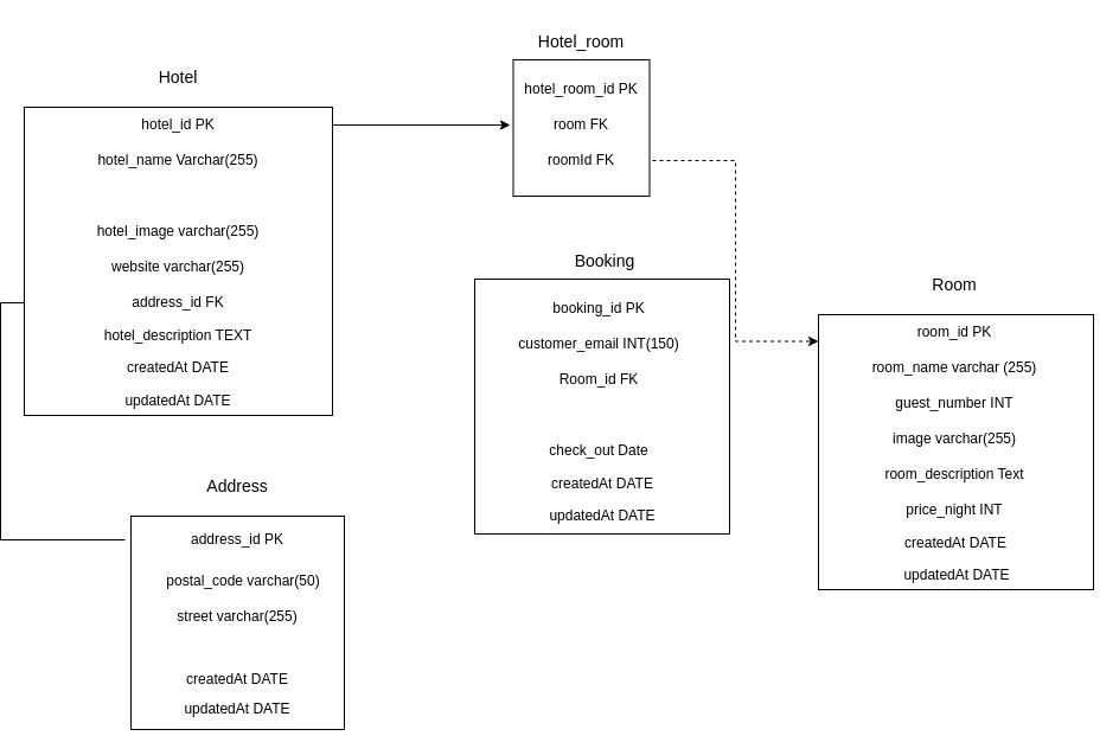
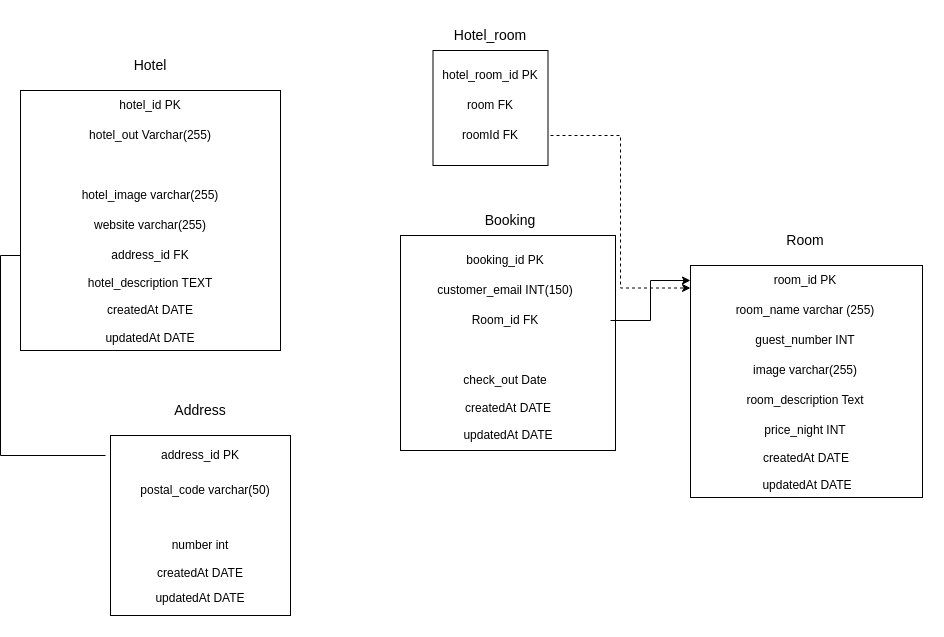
  <mxCell id="0" />
  <mxCell id="1" parent="0" />
  <mxCell id="2" value="&lt;div&gt;&lt;br&gt;&lt;/div&gt;" style="whiteSpace=wrap;html=1;aspect=fixed;align=left;" parent="1" vertex="1"><mxGeometry x="20" y="90" width="260" height="260" as="geometry" /></mxCell>
  <mxCell id="3" value="&lt;font style=&quot;font-size: 14px;&quot;&gt;Hotel&lt;/font&gt;" style="text;html=1;align=center;verticalAlign=middle;whiteSpace=wrap;rounded=0;" parent="1" vertex="1"><mxGeometry x="20" y="50" width="260" height="30" as="geometry" /></mxCell>
- <mxCell id="4" style="edgeStyle=orthogonalEdgeStyle;rounded=0;orthogonalLoop=1;jettySize=auto;html=1;exitX=1;exitY=0.5;exitDx=0;exitDy=0;" parent="1" source="5" target="28" edge="1"><mxGeometry relative="1" as="geometry" /></mxCell>
  <mxCell id="5" value="hotel_id PK" style="text;html=1;align=center;verticalAlign=middle;whiteSpace=wrap;rounded=0;" parent="1" vertex="1"><mxGeometry x="20" y="90" width="260" height="30" as="geometry" /></mxCell>
- <mxCell id="6" value="hotel_name Varchar(255)" style="text;html=1;align=center;verticalAlign=middle;whiteSpace=wrap;rounded=0;" parent="1" vertex="1"><mxGeometry x="20" y="120" width="260" height="30" as="geometry" /></mxCell>
+ <mxCell id="6" value="hotel_out Varchar(255)" style="text;html=1;align=center;verticalAlign=middle;whiteSpace=wrap;rounded=0;" parent="1" vertex="1"><mxGeometry x="20" y="120" width="260" height="30" as="geometry" /></mxCell>
  <mxCell id="7" value="website varchar(255)" style="text;html=1;align=center;verticalAlign=middle;whiteSpace=wrap;rounded=0;" parent="1" vertex="1"><mxGeometry x="20" y="210" width="260" height="30" as="geometry" /></mxCell>
  <mxCell id="8" style="edgeStyle=orthogonalEdgeStyle;rounded=0;orthogonalLoop=1;jettySize=auto;html=1;exitX=0;exitY=0.5;exitDx=0;exitDy=0;entryX=0;entryY=0.5;entryDx=0;entryDy=0;endArrow=none;" edge="1" parent="1" source="9" target="13"><mxGeometry relative="1" as="geometry" /></mxCell>
  <mxCell id="9" value="address_id FK" style="text;html=1;align=center;verticalAlign=middle;whiteSpace=wrap;rounded=0;" parent="1" vertex="1"><mxGeometry x="20" y="240" width="260" height="30" as="geometry" /></mxCell>
  <mxCell id="10" value="hotel_image varchar(255)" style="text;html=1;align=center;verticalAlign=middle;whiteSpace=wrap;rounded=0;" parent="1" vertex="1"><mxGeometry x="20" y="180" width="260" height="30" as="geometry" /></mxCell>
  <mxCell id="11" value="&lt;div&gt;&lt;br&gt;&lt;/div&gt;" style="whiteSpace=wrap;html=1;aspect=fixed;align=left;" parent="1" vertex="1"><mxGeometry x="110" y="435" width="180" height="180" as="geometry" /></mxCell>
  <mxCell id="12" value="&lt;font style=&quot;font-size: 14px;&quot;&gt;Address&lt;/font&gt;" style="text;html=1;align=center;verticalAlign=middle;whiteSpace=wrap;rounded=0;" parent="1" vertex="1"><mxGeometry x="110" y="395" width="180" height="30" as="geometry" /></mxCell>
  <mxCell id="13" value="address_id PK" style="text;html=1;align=center;verticalAlign=middle;whiteSpace=wrap;rounded=0;" parent="1" vertex="1"><mxGeometry x="105" y="440" width="190" height="30" as="geometry" /></mxCell>
  <mxCell id="14" value="postal_code varchar(50)" style="text;html=1;align=center;verticalAlign=middle;whiteSpace=wrap;rounded=0;" parent="1" vertex="1"><mxGeometry x="115" y="475" width="180" height="30" as="geometry" /></mxCell>
- <mxCell id="15" value="street varchar(255)" style="text;html=1;align=center;verticalAlign=middle;whiteSpace=wrap;rounded=0;" parent="1" vertex="1"><mxGeometry x="115" y="505" width="170" height="30" as="geometry" /></mxCell>
+ <mxCell id="16" value="number int" style="text;html=1;align=center;verticalAlign=middle;whiteSpace=wrap;rounded=0;" parent="1" vertex="1"><mxGeometry x="115" y="535" width="170" height="20" as="geometry" /></mxCell>
  <mxCell id="17" value="&lt;div&gt;&lt;br&gt;&lt;/div&gt;" style="whiteSpace=wrap;html=1;aspect=fixed;align=left;" parent="1" vertex="1"><mxGeometry x="690" y="265" width="232" height="232" as="geometry" /></mxCell>
  <mxCell id="18" value="&lt;font style=&quot;font-size: 14px;&quot;&gt;Room&lt;/font&gt;" style="text;html=1;align=center;verticalAlign=middle;whiteSpace=wrap;rounded=0;" parent="1" vertex="1"><mxGeometry x="690" y="225" width="230" height="30" as="geometry" /></mxCell>
  <mxCell id="19" value="room_id PK" style="text;html=1;align=center;verticalAlign=middle;whiteSpace=wrap;rounded=0;" parent="1" vertex="1"><mxGeometry x="690" y="265" width="230" height="30" as="geometry" /></mxCell>
  <mxCell id="20" value="room_name varchar (255)" style="text;html=1;align=center;verticalAlign=middle;whiteSpace=wrap;rounded=0;" parent="1" vertex="1"><mxGeometry x="690" y="295" width="230" height="30" as="geometry" /></mxCell>
  <mxCell id="21" value="guest_number INT" style="text;html=1;align=center;verticalAlign=middle;whiteSpace=wrap;rounded=0;" parent="1" vertex="1"><mxGeometry x="690" y="325" width="230" height="30" as="geometry" /></mxCell>
  <mxCell id="22" value="image varchar(255)" style="text;html=1;align=center;verticalAlign=middle;whiteSpace=wrap;rounded=0;" parent="1" vertex="1"><mxGeometry x="690" y="355" width="230" height="30" as="geometry" /></mxCell>
  <mxCell id="23" value="room_description Text" style="text;html=1;align=center;verticalAlign=middle;whiteSpace=wrap;rounded=0;" parent="1" vertex="1"><mxGeometry x="690" y="385" width="230" height="30" as="geometry" /></mxCell>
  <mxCell id="24" value="hotel_description TEXT" style="text;html=1;align=center;verticalAlign=middle;whiteSpace=wrap;rounded=0;" parent="1" vertex="1"><mxGeometry x="20" y="265" width="260" height="35" as="geometry" /></mxCell>
  <mxCell id="25" value="&lt;div&gt;&lt;br&gt;&lt;/div&gt;" style="whiteSpace=wrap;html=1;aspect=fixed;align=left;" parent="1" vertex="1"><mxGeometry x="432.5" y="50" width="115" height="115" as="geometry" /></mxCell>
  <mxCell id="26" value="&lt;span style=&quot;font-size: 14px;&quot;&gt;Hotel_room&lt;/span&gt;" style="text;html=1;align=center;verticalAlign=middle;whiteSpace=wrap;rounded=0;" parent="1" vertex="1"><mxGeometry x="400" y="20" width="180" height="30" as="geometry" /></mxCell>
  <mxCell id="27" value="hotel_room_id PK" style="text;html=1;align=center;verticalAlign=middle;whiteSpace=wrap;rounded=0;" parent="1" vertex="1"><mxGeometry x="430" y="60" width="120" height="30" as="geometry" /></mxCell>
  <mxCell id="28" value="room FK" style="text;html=1;align=center;verticalAlign=middle;whiteSpace=wrap;rounded=0;" parent="1" vertex="1"><mxGeometry x="430" y="90" width="120" height="30" as="geometry" /></mxCell>
  <mxCell id="29" style="edgeStyle=orthogonalEdgeStyle;rounded=0;orthogonalLoop=1;jettySize=auto;html=1;exitX=1;exitY=0.5;exitDx=0;exitDy=0;entryX=0;entryY=0.75;entryDx=0;entryDy=0;dashed=1;" parent="1" source="30" target="19" edge="1"><mxGeometry relative="1" as="geometry" /></mxCell>
  <mxCell id="30" value="roomId FK" style="text;html=1;align=center;verticalAlign=middle;whiteSpace=wrap;rounded=0;" parent="1" vertex="1"><mxGeometry x="430" y="120" width="120" height="30" as="geometry" /></mxCell>
  <mxCell id="31" value="price_night INT" style="text;html=1;align=center;verticalAlign=middle;whiteSpace=wrap;rounded=0;" parent="1" vertex="1"><mxGeometry x="690" y="415" width="230" height="30" as="geometry" /></mxCell>
  <mxCell id="32" value="&lt;div&gt;&lt;br&gt;&lt;/div&gt;" style="whiteSpace=wrap;html=1;aspect=fixed;align=left;" parent="1" vertex="1"><mxGeometry x="400" y="235" width="215" height="215" as="geometry" /></mxCell>
  <mxCell id="33" value="&lt;font style=&quot;font-size: 14px;&quot;&gt;Booking&lt;/font&gt;" style="text;html=1;align=center;verticalAlign=middle;whiteSpace=wrap;rounded=0;" parent="1" vertex="1"><mxGeometry x="405" y="205" width="210" height="30" as="geometry" /></mxCell>
  <mxCell id="34" value="booking_id PK" style="text;html=1;align=center;verticalAlign=middle;whiteSpace=wrap;rounded=0;" parent="1" vertex="1"><mxGeometry x="400" y="245" width="210" height="30" as="geometry" /></mxCell>
  <mxCell id="35" value="customer_email INT(150)" style="text;html=1;align=center;verticalAlign=middle;whiteSpace=wrap;rounded=0;" parent="1" vertex="1"><mxGeometry x="400" y="275" width="210" height="30" as="geometry" /></mxCell>
+ <mxCell id="36" style="edgeStyle=orthogonalEdgeStyle;rounded=0;orthogonalLoop=1;jettySize=auto;html=1;exitX=1;exitY=0.5;exitDx=0;exitDy=0;entryX=0;entryY=0.5;entryDx=0;entryDy=0;" parent="1" source="37" target="19" edge="1"><mxGeometry relative="1" as="geometry" /></mxCell>
  <mxCell id="37" value="Room_id FK" style="text;html=1;align=center;verticalAlign=middle;whiteSpace=wrap;rounded=0;" parent="1" vertex="1"><mxGeometry x="400" y="305" width="210" height="30" as="geometry" /></mxCell>
  <mxCell id="38" value="check_out Date" style="text;html=1;align=center;verticalAlign=middle;whiteSpace=wrap;rounded=0;" parent="1" vertex="1"><mxGeometry x="400" y="365" width="210" height="30" as="geometry" /></mxCell>
  <mxCell id="39" value="createdAt DATE" style="text;html=1;align=center;verticalAlign=middle;whiteSpace=wrap;rounded=0;" vertex="1" parent="1"><mxGeometry x="20" y="300" width="260" height="20" as="geometry" /></mxCell>
  <mxCell id="40" value="updatedAt DATE" style="text;html=1;align=center;verticalAlign=middle;whiteSpace=wrap;rounded=0;" vertex="1" parent="1"><mxGeometry x="20" y="325" width="260" height="25" as="geometry" /></mxCell>
  <mxCell id="41" value="createdAt DATE" style="text;html=1;align=center;verticalAlign=middle;whiteSpace=wrap;rounded=0;" vertex="1" parent="1"><mxGeometry x="105" y="560" width="190" height="25" as="geometry" /></mxCell>
  <mxCell id="42" value="updatedAt DATE" style="text;html=1;align=center;verticalAlign=middle;whiteSpace=wrap;rounded=0;" vertex="1" parent="1"><mxGeometry x="90" y="585" width="220" height="25" as="geometry" /></mxCell>
  <mxCell id="43" value="createdAt DATE" style="text;html=1;align=center;verticalAlign=middle;whiteSpace=wrap;rounded=0;" vertex="1" parent="1"><mxGeometry x="417.5" y="395" width="180" height="25" as="geometry" /></mxCell>
  <mxCell id="44" value="updatedAt DATE" style="text;html=1;align=center;verticalAlign=middle;whiteSpace=wrap;rounded=0;" vertex="1" parent="1"><mxGeometry x="392.5" y="415" width="230" height="40" as="geometry" /></mxCell>
  <mxCell id="45" value="updatedAt DATE" style="text;html=1;align=center;verticalAlign=middle;whiteSpace=wrap;rounded=0;" vertex="1" parent="1"><mxGeometry x="692" y="465" width="230" height="40" as="geometry" /></mxCell>
  <mxCell id="46" value="createdAt DATE" style="text;html=1;align=center;verticalAlign=middle;whiteSpace=wrap;rounded=0;" vertex="1" parent="1"><mxGeometry x="716" y="445" width="180" height="25" as="geometry" /></mxCell>
